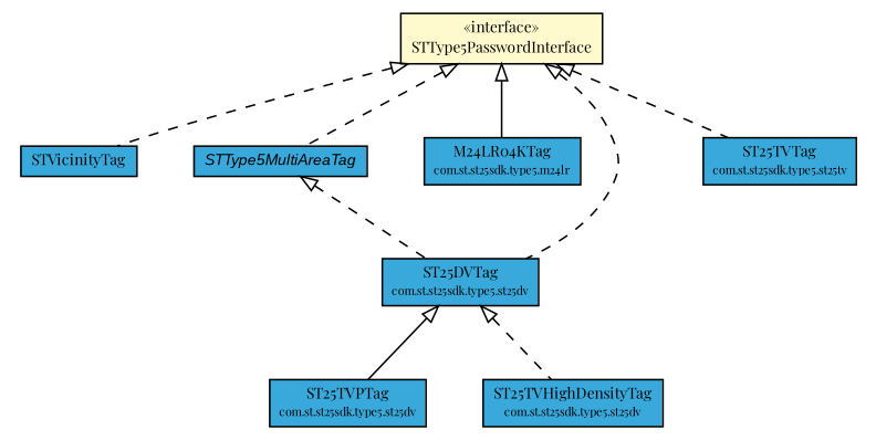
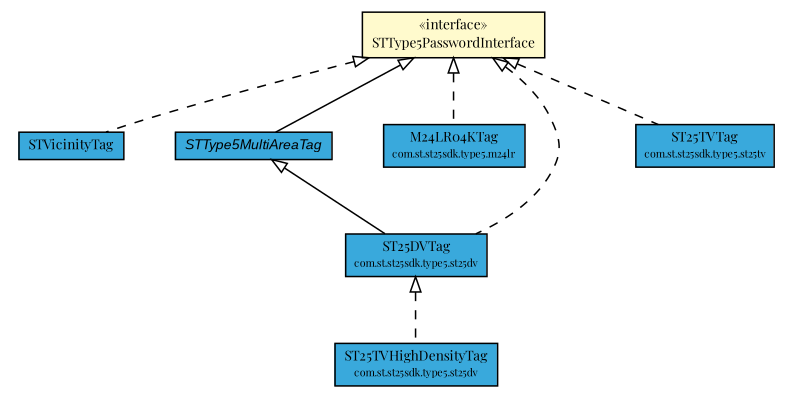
  digraph {
    fontname="Playfair Display"
    nodesep=0.25
    ranksep=0.5
    node [fontcolor=black fontname="Playfair Display" fontsize=9.0 shape=plaintext]
    edge [arrowtail=empty dir=back fontname="Playfair Display" fontsize=10 headport=p labelfontname=arial labelfontsize=10 style=dashed tailport=p]
    n1 [label=<<table title="com.st.st25sdk.type5.STVicinityTag" border="0" cellborder="1" cellspacing="0" cellpadding="2" port="p" bgcolor="#39a9dc" href="./STVicinityTag.html"> 		<tr><td><table border="0" cellspacing="0" cellpadding="1"> <tr><td align="center" balign="center"> STVicinityTag </td></tr> 		</table></td></tr> 		</table>>]
    n2 [label=<<table title="com.st.st25sdk.type5.STType5PasswordInterface" border="0" cellborder="1" cellspacing="0" cellpadding="2" port="p" bgcolor="lemonChiffon" href="./STType5PasswordInterface.html"> 		<tr><td><table border="0" cellspacing="0" cellpadding="1"> <tr><td align="center" balign="center"> &#171;interface&#187; </td></tr> <tr><td align="center" balign="center"> STType5PasswordInterface </td></tr> 		</table></td></tr> 		</table>>]
    n3 [label=<<table title="com.st.st25sdk.type5.STType5MultiAreaTag" border="0" cellborder="1" cellspacing="0" cellpadding="2" port="p" bgcolor="#39a9dc" href="./STType5MultiAreaTag.html"> 		<tr><td><table border="0" cellspacing="0" cellpadding="1"> <tr><td align="center" balign="center"><font face="arial italic"> STType5MultiAreaTag </font></td></tr> 		</table></td></tr> 		</table>>]
    n4 [label=<<table title="com.st.st25sdk.type5.m24lr.M24LR04KTag" border="0" cellborder="1" cellspacing="0" cellpadding="2" port="p" bgcolor="#39a9dc" href="./m24lr/M24LR04KTag.html"> 		<tr><td><table border="0" cellspacing="0" cellpadding="1"> <tr><td align="center" balign="center"> M24LR04KTag </td></tr> <tr><td align="center" balign="center"><font point-size="7.0"> com.st.st25sdk.type5.m24lr </font></td></tr> 		</table></td></tr> 		</table>>]
    n5 [label=<<table title="com.st.st25sdk.type5.st25dv.ST25DVTag" border="0" cellborder="1" cellspacing="0" cellpadding="2" port="p" bgcolor="#39a9dc" href="./st25dv/ST25DVTag.html"> 		<tr><td><table border="0" cellspacing="0" cellpadding="1"> <tr><td align="center" balign="center"> ST25DVTag </td></tr> <tr><td align="center" balign="center"><font point-size="7.0"> com.st.st25sdk.type5.st25dv </font></td></tr> 		</table></td></tr> 		</table>>]
    n6 [label=<<table title="com.st.st25sdk.type5.st25tv.ST25TVTag" border="0" cellborder="1" cellspacing="0" cellpadding="2" port="p" bgcolor="#39a9dc" href="./st25tv/ST25TVTag.html"> 		<tr><td><table border="0" cellspacing="0" cellpadding="1"> <tr><td align="center" balign="center"> ST25TVTag </td></tr> <tr><td align="center" balign="center"><font point-size="7.0"> com.st.st25sdk.type5.st25tv </font></td></tr> 		</table></td></tr> 		</table>>]
-   n7 [label=<<table title="com.st.st25sdk.type5.st25dv.ST25TVPTag" border="0" cellborder="1" cellspacing="0" cellpadding="2" port="p" bgcolor="#39a9dc" href="./st25dv/ST25TVPTag.html"> 		<tr><td><table border="0" cellspacing="0" cellpadding="1"> <tr><td align="center" balign="center"> ST25TVPTag </td></tr> <tr><td align="center" balign="center"><font point-size="7.0"> com.st.st25sdk.type5.st25dv </font></td></tr> 		</table></td></tr> 		</table>>]
    n8 [label=<<table title="com.st.st25sdk.type5.st25dv.ST25TVHighDensityTag" border="0" cellborder="1" cellspacing="0" cellpadding="2" port="p" bgcolor="#39a9dc" href="./st25dv/ST25TVHighDensityTag.html"> 		<tr><td><table border="0" cellspacing="0" cellpadding="1"> <tr><td align="center" balign="center"> ST25TVHighDensityTag </td></tr> <tr><td align="center" balign="center"><font point-size="7.0"> com.st.st25sdk.type5.st25dv </font></td></tr> 		</table></td></tr> 		</table>>]
    n2 -> n1
-   n2 -> n3
-   n2 -> n4 [style=solid]
+   n2 -> n3 [style=solid]
+   n2 -> n4
    n2 -> n5
    n2 -> n6
-   n3 -> n5
-   n5 -> n7 [style=""]
+   n3 -> n5 [style=""]
    n5 -> n8
  }
